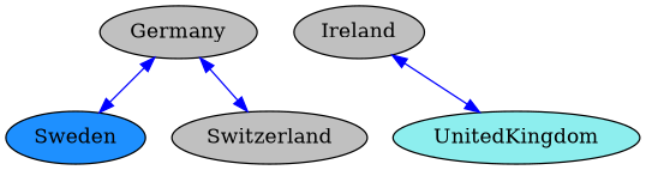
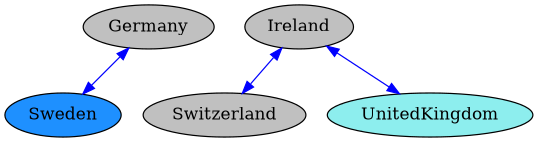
  digraph {
    node [fillcolor=gray style=filled]
    edge [color=blue dir=both penwidth=1]
    Sweden [fillcolor=dodgerblue]
    Germany
    Ireland
    Switzerland
    UnitedKingdom [fillcolor=darkslategray2]
    Germany -> Sweden
-   Germany -> Switzerland
+   Ireland -> Switzerland
    Ireland -> UnitedKingdom
  }
